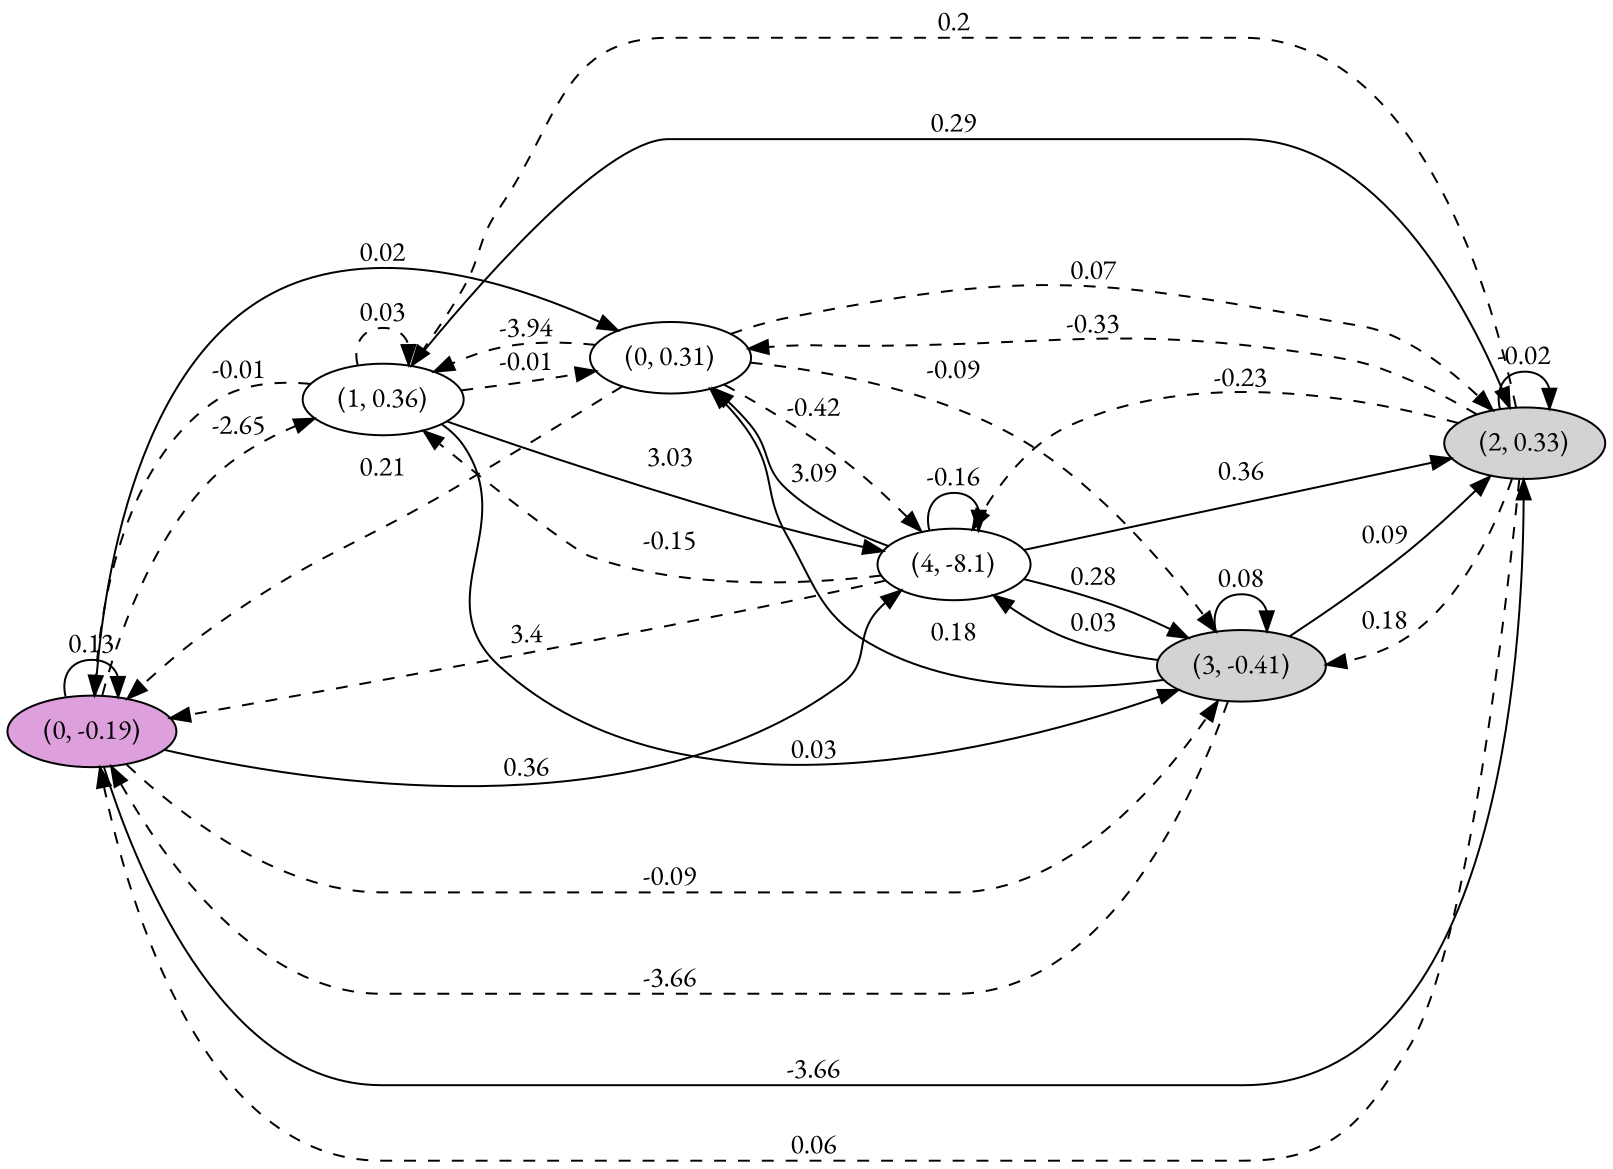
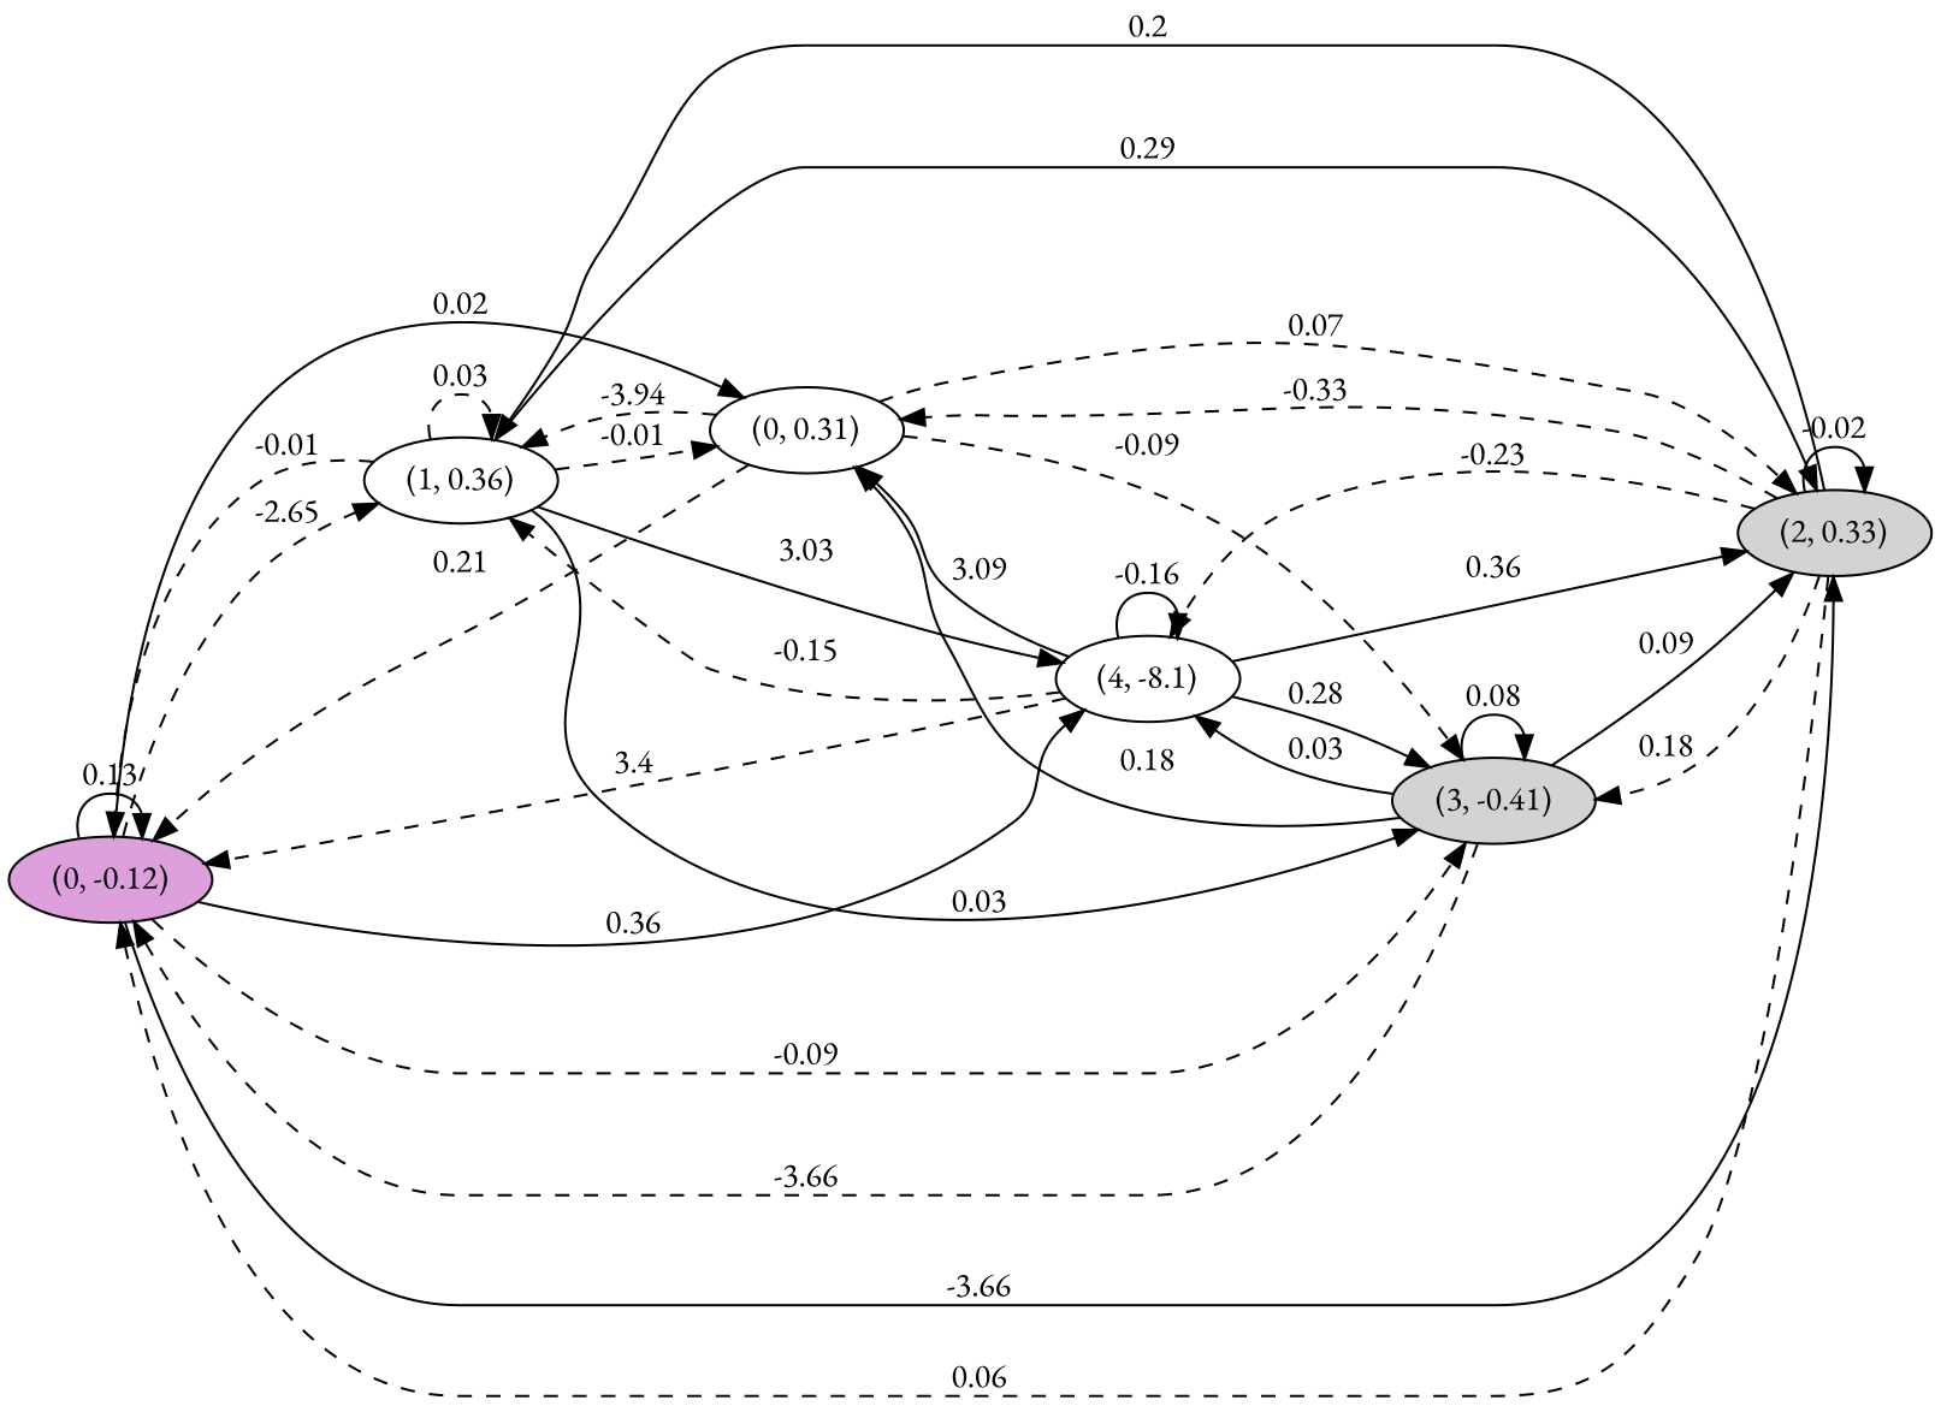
  digraph {
    fontname="EB Garamond"
    rankdir=LR
    node [fillcolor=white fontname="EB Garamond" style=filled]
    edge [fontname="EB Garamond" style=solid]
-   n1 [fillcolor=plum label="(0, -0.19)"]
+   n1 [fillcolor=plum label="(0, -0.12)"]
    n2 [label="(1, 0.36)"]
    n3 [fillcolor=lightgrey label="(2, 0.33)"]
    n4 [fillcolor=lightgrey label="(3, -0.41)"]
    n5 [label="(4, -8.1)"]
    n6 [label="(0, 0.31)"]
    n1 -> n1 [label=0.13]
    n1 -> n2 [label=-2.65 style=dashed]
    n1 -> n3 [label=-3.66]
    n1 -> n4 [label=-0.09 style=dashed]
    n1 -> n5 [label=0.36]
    n1 -> n6 [label=0.02]
    n2 -> n1 [label=-0.01 style=dashed]
    n2 -> n2 [label=0.03 style=dashed]
    n2 -> n3 [label=0.29]
    n2 -> n4 [label=0.03]
    n2 -> n5 [label=3.03]
    n2 -> n6 [label=-0.01 style=dashed]
    n3 -> n1 [label=0.06 style=dashed]
-   n3 -> n2 [label=0.2 style=dashed]
+   n3 -> n2 [label=0.2]
    n3 -> n3 [label=-0.02]
    n3 -> n4 [label=0.18 style=dashed]
    n3 -> n5 [label=-0.23 style=dashed]
    n3 -> n6 [label=-0.33 style=dashed]
    n4 -> n1 [label=-3.66 style=dashed]
    n4 -> n3 [label=0.09]
    n4 -> n4 [label=0.08]
    n4 -> n5 [label=0.03]
    n4 -> n6 [label=0.18]
    n5 -> n1 [label=3.4 style=dashed]
    n5 -> n2 [label=-0.15 style=dashed]
    n5 -> n3 [label=0.36]
    n5 -> n4 [label=0.28]
    n5 -> n5 [label=-0.16]
    n5 -> n6 [label=3.09]
    n6 -> n1 [label=0.21 style=dashed]
    n6 -> n2 [label=-3.94 style=dashed]
    n6 -> n3 [label=0.07 style=dashed]
    n6 -> n4 [label=-0.09 style=dashed]
-   n6 -> n5 [label=-0.42 style=dashed]
  }
